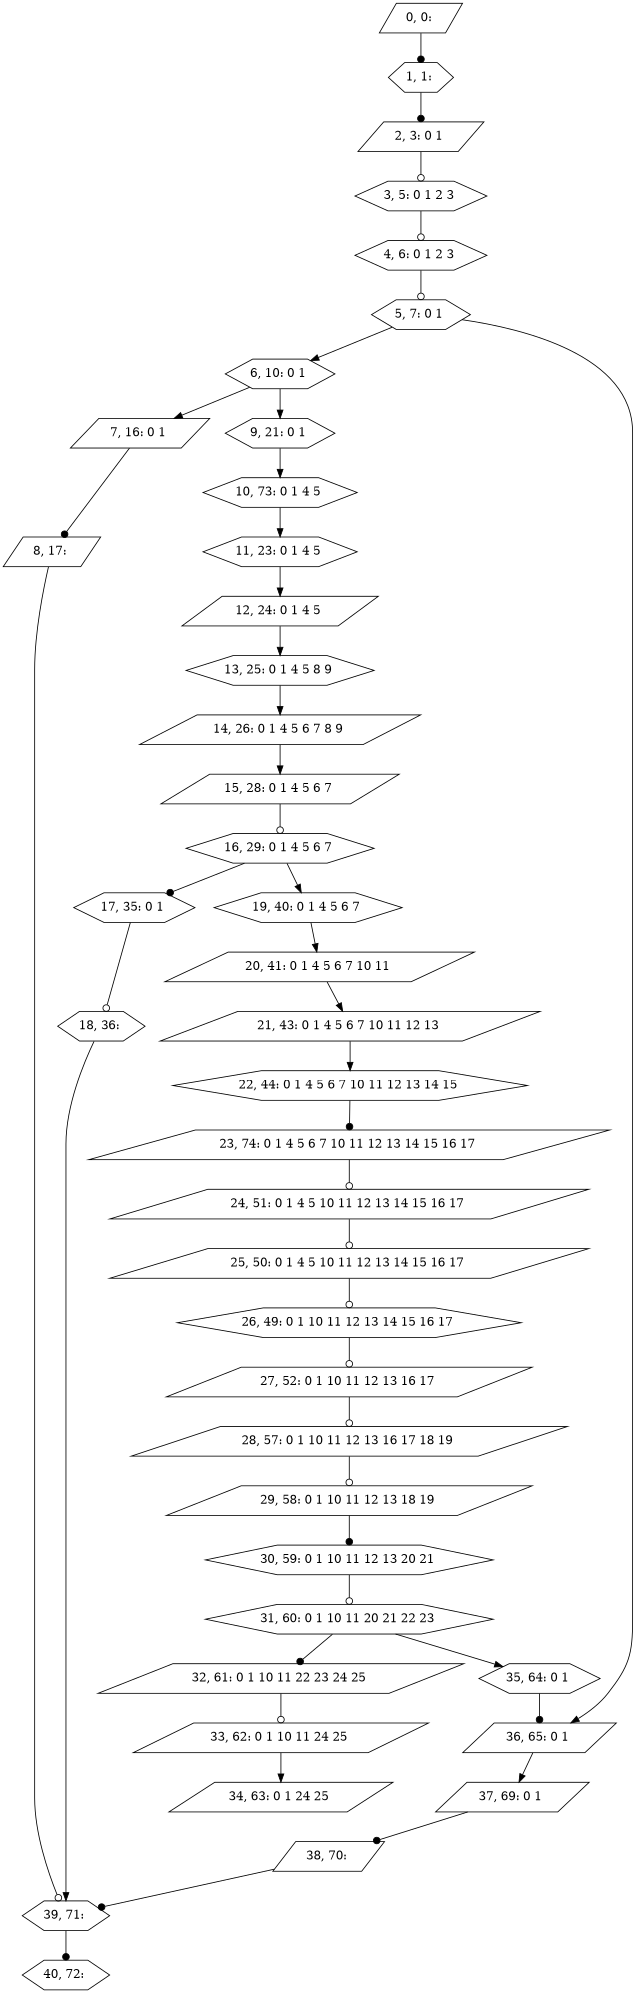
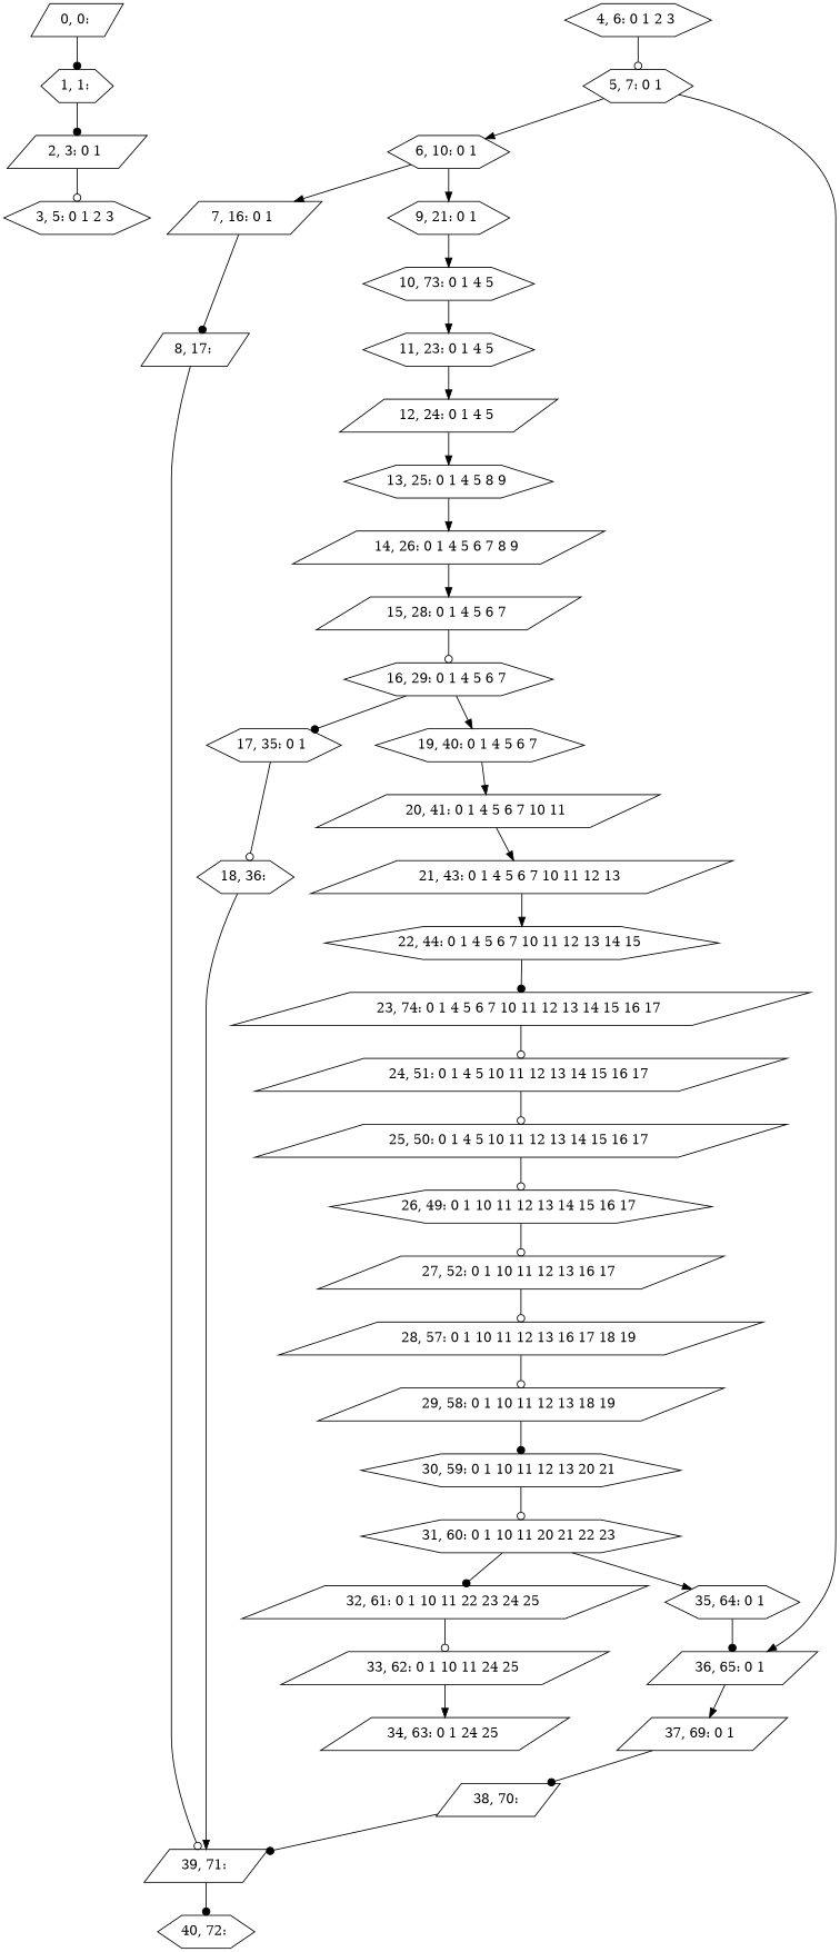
  digraph {
    node [shape=parallelogram]
    edge [arrowhead=normal]
    n1 [label="0, 0: "]
    n2 [label="1, 1: " shape=hexagon]
    n3 [label="2, 3: 0 1 "]
    n4 [label="3, 5: 0 1 2 3 " shape=hexagon]
    n5 [label="4, 6: 0 1 2 3 " shape=hexagon]
    n6 [label="5, 7: 0 1 " shape=hexagon]
    n7 [label="6, 10: 0 1 " shape=hexagon]
    n8 [label="36, 65: 0 1 "]
    n9 [label="7, 16: 0 1 "]
    n10 [label="9, 21: 0 1 " shape=hexagon]
    n11 [label="37, 69: 0 1 "]
    n12 [label="8, 17: "]
    n13 [label="10, 73: 0 1 4 5 " shape=hexagon]
-   n14 [label="39, 71: " shape=hexagon]
+   n14 [label="39, 71: "]
    n15 [label="40, 72: " shape=hexagon]
    n16 [label="11, 23: 0 1 4 5 " shape=hexagon]
    n17 [label="12, 24: 0 1 4 5 "]
    n18 [label="13, 25: 0 1 4 5 8 9 " shape=hexagon]
    n19 [label="14, 26: 0 1 4 5 6 7 8 9 "]
    n20 [label="15, 28: 0 1 4 5 6 7 "]
    n21 [label="16, 29: 0 1 4 5 6 7 " shape=hexagon]
    n22 [label="17, 35: 0 1 " shape=hexagon]
    n23 [label="19, 40: 0 1 4 5 6 7 " shape=hexagon]
    n24 [label="18, 36: " shape=hexagon]
    n25 [label="20, 41: 0 1 4 5 6 7 10 11 "]
    n26 [label="21, 43: 0 1 4 5 6 7 10 11 12 13 "]
    n27 [label="22, 44: 0 1 4 5 6 7 10 11 12 13 14 15 " shape=hexagon]
    n28 [label="23, 74: 0 1 4 5 6 7 10 11 12 13 14 15 16 17 "]
    n29 [label="24, 51: 0 1 4 5 10 11 12 13 14 15 16 17 "]
    n30 [label="25, 50: 0 1 4 5 10 11 12 13 14 15 16 17 "]
    n31 [label="26, 49: 0 1 10 11 12 13 14 15 16 17 " shape=hexagon]
    n32 [label="27, 52: 0 1 10 11 12 13 16 17 "]
    n33 [label="28, 57: 0 1 10 11 12 13 16 17 18 19 "]
    n34 [label="29, 58: 0 1 10 11 12 13 18 19 "]
    n35 [label="30, 59: 0 1 10 11 12 13 20 21 " shape=hexagon]
    n36 [label="31, 60: 0 1 10 11 20 21 22 23 " shape=hexagon]
    n37 [label="32, 61: 0 1 10 11 22 23 24 25 "]
    n38 [label="35, 64: 0 1 " shape=hexagon]
    n39 [label="33, 62: 0 1 10 11 24 25 "]
    n40 [label="34, 63: 0 1 24 25 "]
    n41 [label="38, 70: "]
    n1 -> n2 [arrowhead=dot]
    n2 -> n3 [arrowhead=dot]
    n3 -> n4 [arrowhead=odot]
-   n4 -> n5 [arrowhead=odot]
    n5 -> n6 [arrowhead=odot]
    n6 -> n7
    n6 -> n8
    n7 -> n9
    n7 -> n10
    n8 -> n11
    n9 -> n12 [arrowhead=dot]
    n10 -> n13
    n11 -> n41 [arrowhead=dot]
    n12 -> n14 [arrowhead=odot]
    n13 -> n16
    n14 -> n15 [arrowhead=dot]
    n16 -> n17
    n17 -> n18
    n18 -> n19
    n19 -> n20
    n20 -> n21 [arrowhead=odot]
    n21 -> n22 [arrowhead=dot]
    n21 -> n23
    n22 -> n24 [arrowhead=odot]
    n23 -> n25
    n24 -> n14
    n25 -> n26
    n26 -> n27
    n27 -> n28 [arrowhead=dot]
    n28 -> n29 [arrowhead=odot]
    n29 -> n30 [arrowhead=odot]
    n30 -> n31 [arrowhead=odot]
    n31 -> n32 [arrowhead=odot]
    n32 -> n33 [arrowhead=odot]
    n33 -> n34 [arrowhead=odot]
    n34 -> n35 [arrowhead=dot]
    n35 -> n36 [arrowhead=odot]
    n36 -> n37 [arrowhead=dot]
    n36 -> n38
    n37 -> n39 [arrowhead=odot]
    n38 -> n8 [arrowhead=dot]
    n39 -> n40
    n41 -> n14 [arrowhead=dot]
  }
